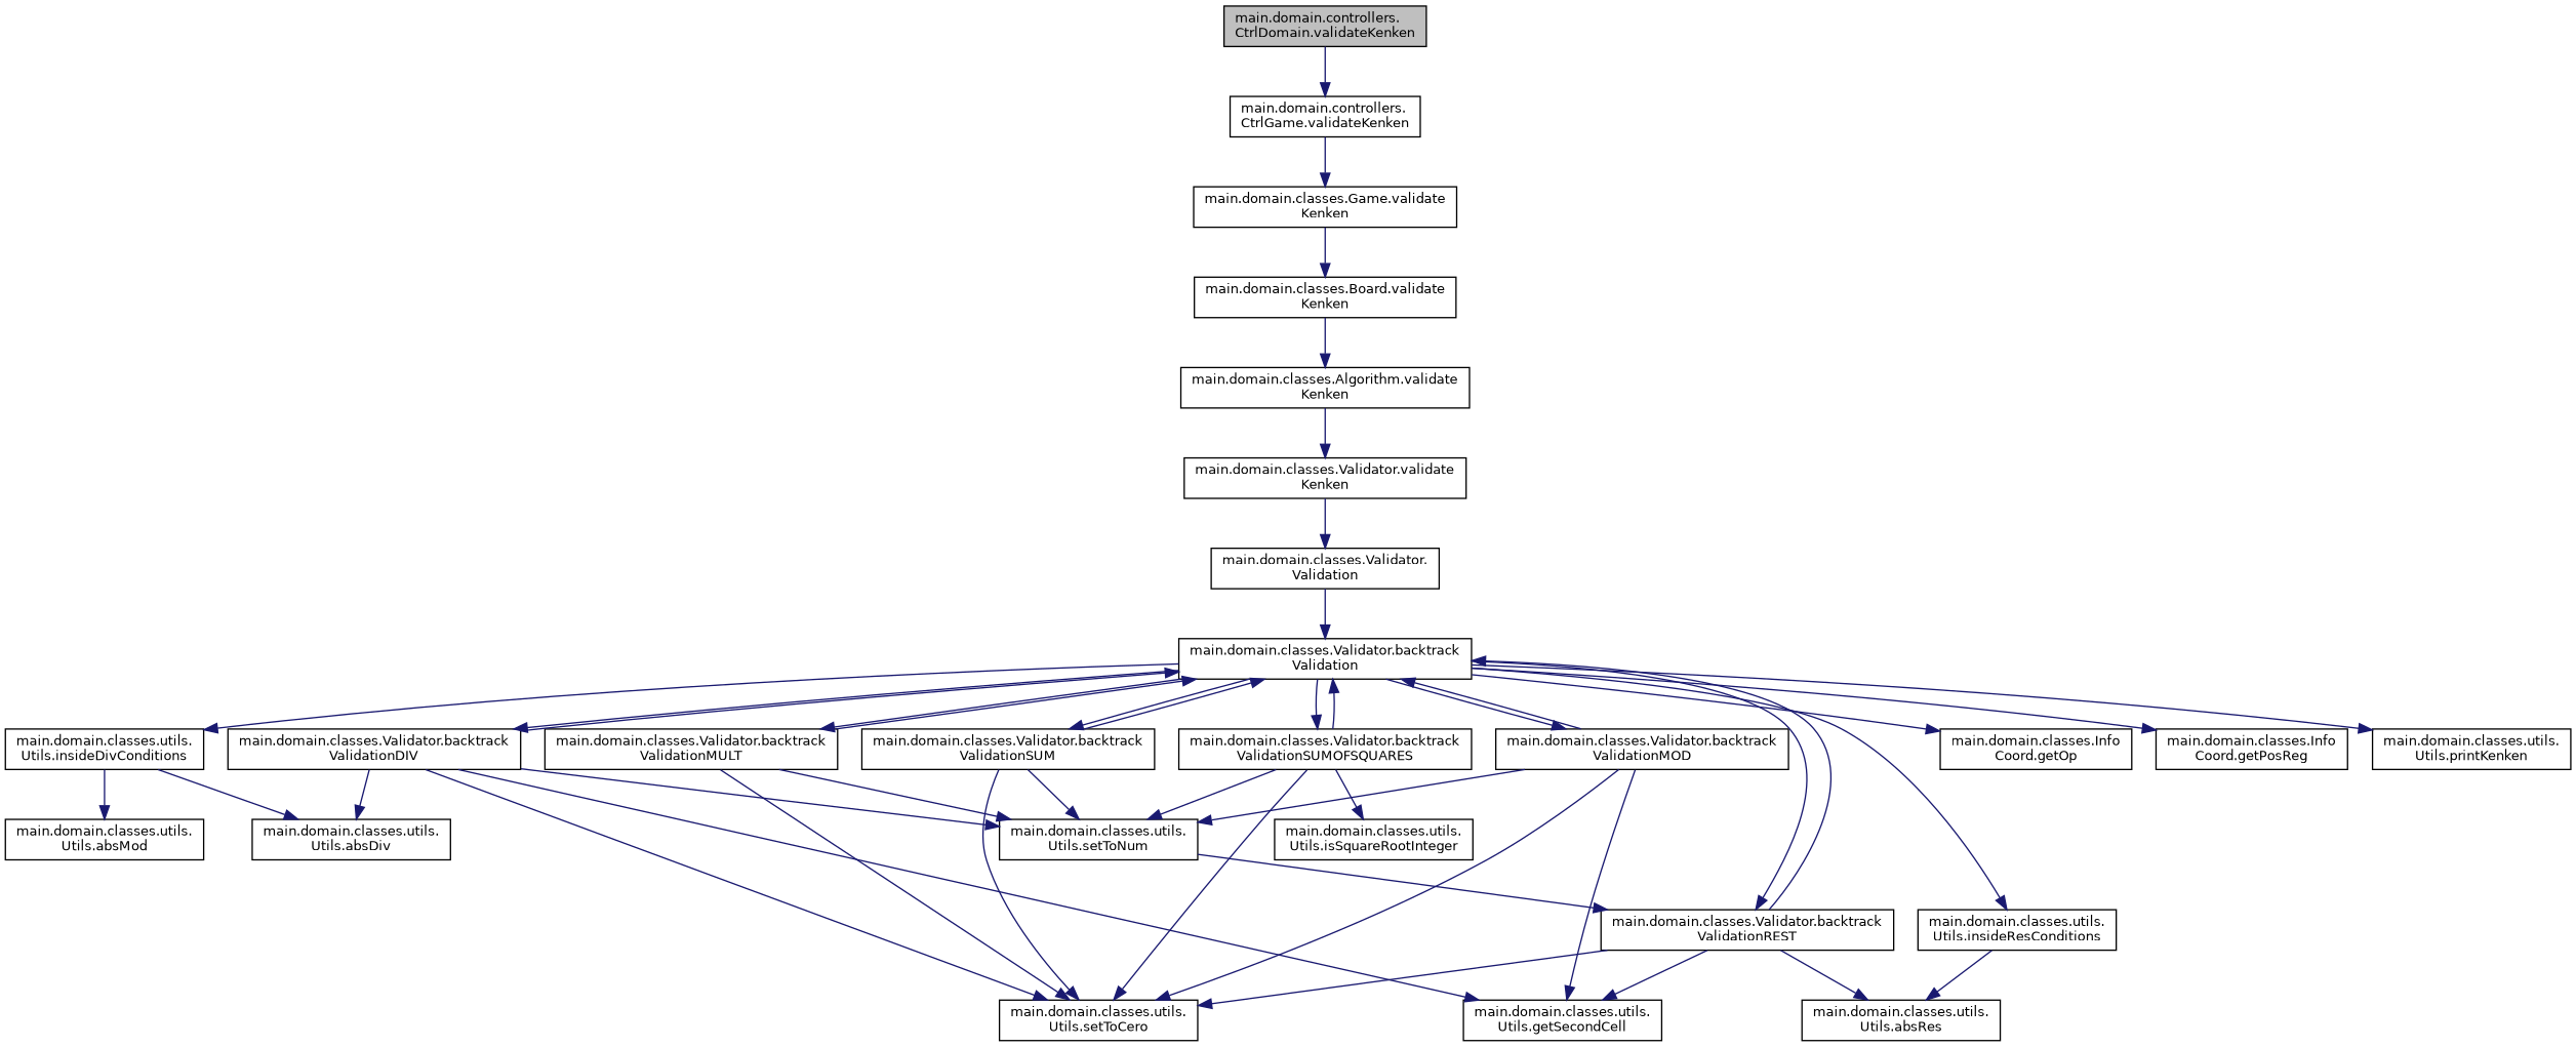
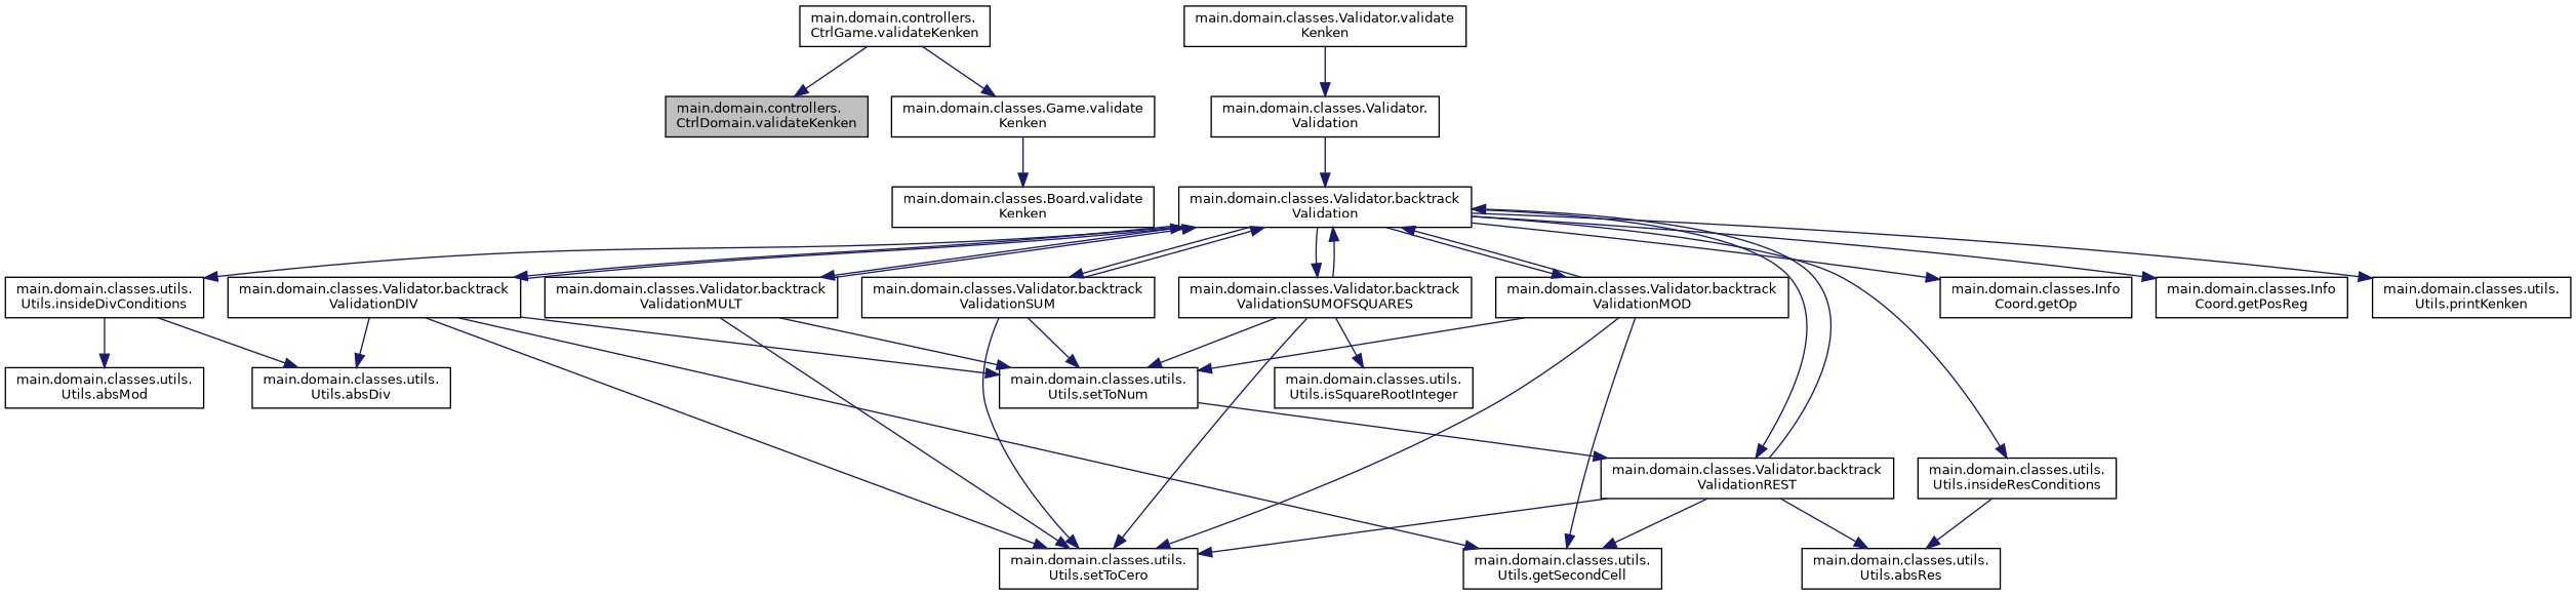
  digraph {
    rankdir=TB
    node [color=black fillcolor=white fontname=Helvetica fontsize=10 shape=record style=filled]
    edge [color=midnightblue fontname=Helvetica fontsize=10 labelfontname=Helvetica labelfontsize=10 style=solid]
    n1 [fillcolor=grey75 fontcolor=black height=0.2 label="main.domain.controllers.\lCtrlDomain.validateKenken" width=0.4]
    n2 [height=0.2 label="main.domain.controllers.\lCtrlGame.validateKenken" width=0.4]
    n3 [height=0.2 label="main.domain.classes.Game.validate\lKenken" width=0.4]
    n4 [height=0.2 label="main.domain.classes.Board.validate\lKenken" width=0.4]
-   n5 [height=0.2 label="main.domain.classes.Algorithm.validate\lKenken" width=0.4]
    n6 [height=0.2 label="main.domain.classes.Validator.validate\lKenken" width=0.4]
    n7 [height=0.2 label="main.domain.classes.Validator.\lValidation" width=0.4]
    n8 [height=0.2 label="main.domain.classes.Validator.backtrack\lValidation" width=0.4]
    n9 [height=0.2 label="main.domain.classes.Validator.backtrack\lValidationDIV" width=0.4]
    n10 [height=0.2 label="main.domain.classes.Validator.backtrack\lValidationMOD" width=0.4]
    n11 [height=0.2 label="main.domain.classes.Validator.backtrack\lValidationMULT" width=0.4]
    n12 [height=0.2 label="main.domain.classes.Validator.backtrack\lValidationREST" width=0.4]
    n13 [height=0.2 label="main.domain.classes.Validator.backtrack\lValidationSUM" width=0.4]
    n14 [height=0.2 label="main.domain.classes.Validator.backtrack\lValidationSUMOFSQUARES" width=0.4]
    n15 [height=0.2 label="main.domain.classes.Info\lCoord.getOp" width=0.4]
    n16 [height=0.2 label="main.domain.classes.Info\lCoord.getPosReg" width=0.4]
    n17 [height=0.2 label="main.domain.classes.utils.\lUtils.insideDivConditions" width=0.4]
    n18 [height=0.2 label="main.domain.classes.utils.\lUtils.insideResConditions" width=0.4]
    n19 [height=0.2 label="main.domain.classes.utils.\lUtils.printKenken" width=0.4]
    n20 [height=0.2 label="main.domain.classes.utils.\lUtils.absDiv" width=0.4]
    n21 [height=0.2 label="main.domain.classes.utils.\lUtils.getSecondCell" width=0.4]
    n22 [height=0.2 label="main.domain.classes.utils.\lUtils.setToCero" width=0.4]
    n23 [height=0.2 label="main.domain.classes.utils.\lUtils.setToNum" width=0.4]
    n24 [height=0.2 label="main.domain.classes.utils.\lUtils.absRes" width=0.4]
    n25 [height=0.2 label="main.domain.classes.utils.\lUtils.isSquareRootInteger" width=0.4]
    n26 [height=0.2 label="main.domain.classes.utils.\lUtils.absMod" width=0.4]
-   n1 -> n2
+   n2 -> n1
    n2 -> n3
    n3 -> n4
-   n4 -> n5
-   n5 -> n6
    n6 -> n7
    n7 -> n8
    n8 -> n9
    n8 -> n10
    n8 -> n11
    n8 -> n12
    n8 -> n13
    n8 -> n14
    n8 -> n15
    n8 -> n16
    n8 -> n17
    n8 -> n18
    n8 -> n19
    n9 -> n8
    n9 -> n20
    n9 -> n21
    n9 -> n22
    n9 -> n23
    n10 -> n8
    n10 -> n21
    n10 -> n22
    n10 -> n23
    n11 -> n8
    n11 -> n22
    n11 -> n23
    n12 -> n8
    n12 -> n21
    n12 -> n22
    n12 -> n24
    n13 -> n8
    n13 -> n22
    n13 -> n23
    n14 -> n8
    n14 -> n22
    n14 -> n23
    n14 -> n25
    n17 -> n20
    n17 -> n26
    n18 -> n24
    n23 -> n12
  }
